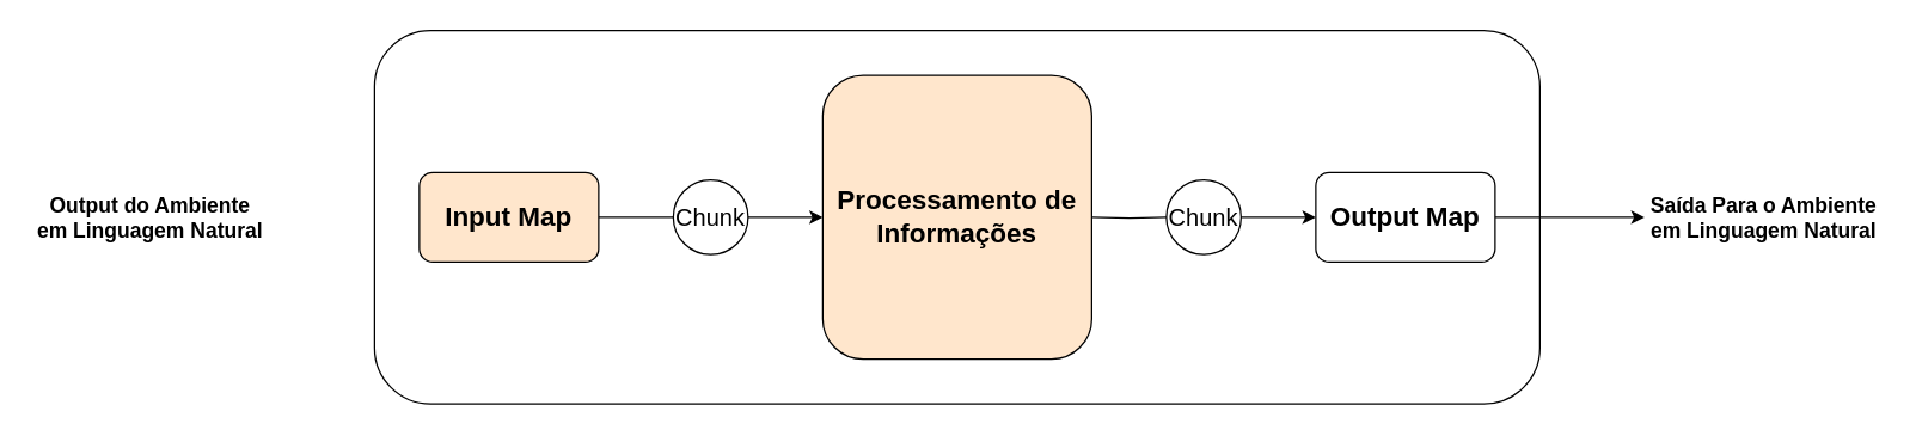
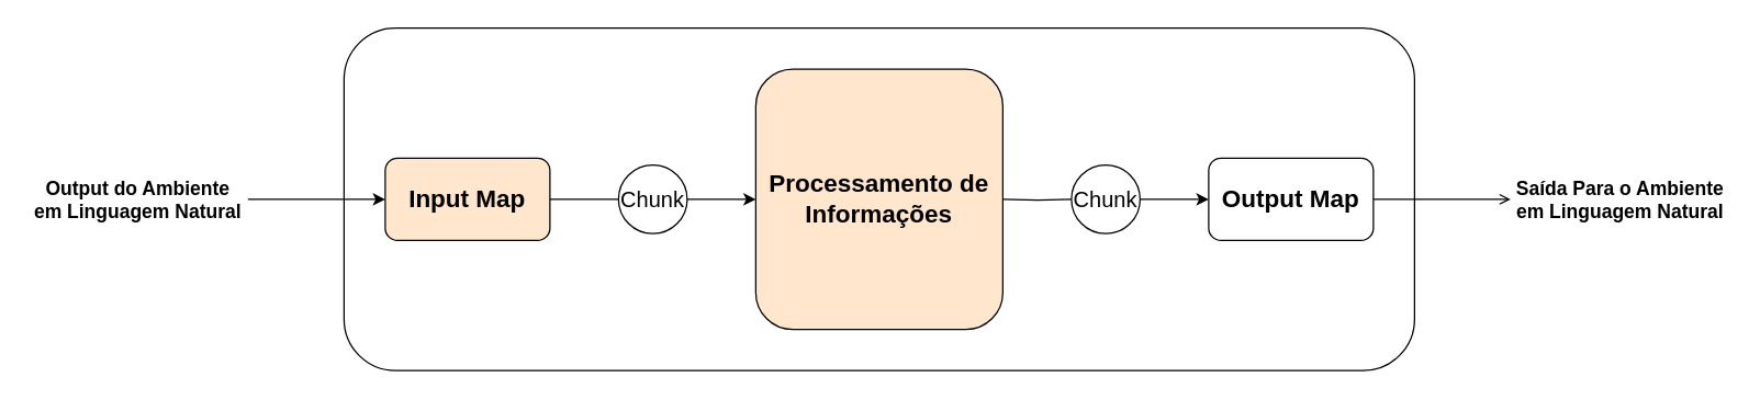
  <mxCell id="0" />
  <mxCell id="1" parent="0" />
  <mxCell id="2" value="" style="rounded=1;whiteSpace=wrap;html=1;" vertex="1" parent="1"><mxGeometry x="250" y="20" width="780" height="250" as="geometry" /></mxCell>
  <mxCell id="3" value="" style="edgeStyle=orthogonalEdgeStyle;rounded=0;orthogonalLoop=1;jettySize=auto;html=1;endArrow=none;startFill=0;" edge="1" parent="1" source="4" target="11"><mxGeometry relative="1" as="geometry" /></mxCell>
  <mxCell id="4" value="&lt;font style=&quot;font-size: 18px;&quot;&gt;Input Map&lt;/font&gt;" style="rounded=1;whiteSpace=wrap;html=1;fontStyle=1;fillColor=#ffe6cc;" vertex="1" parent="1"><mxGeometry x="280" y="115" width="120" height="60" as="geometry" /></mxCell>
  <mxCell id="5" value="&lt;span style=&quot;font-size: 18px;&quot;&gt;&lt;b&gt;Processamento de Informações&lt;/b&gt;&lt;/span&gt;" style="rounded=1;whiteSpace=wrap;html=1;fillColor=#ffe6cc;" vertex="1" parent="1"><mxGeometry x="550" y="50" width="180" height="190" as="geometry" /></mxCell>
- <mxCell id="6" value="" style="edgeStyle=orthogonalEdgeStyle;rounded=0;orthogonalLoop=1;jettySize=auto;html=1;" edge="1" parent="1" source="7" target="15"><mxGeometry relative="1" as="geometry" /></mxCell>
+ <mxCell id="6" value="" style="edgeStyle=orthogonalEdgeStyle;rounded=0;orthogonalLoop=1;jettySize=auto;html=1;endArrow=open;" edge="1" parent="1" source="7" target="15"><mxGeometry relative="1" as="geometry" /></mxCell>
  <mxCell id="7" value="&lt;font style=&quot;font-size: 18px;&quot;&gt;Output Map&lt;/font&gt;" style="rounded=1;whiteSpace=wrap;html=1;fontStyle=1" vertex="1" parent="1"><mxGeometry x="880" y="115" width="120" height="60" as="geometry" /></mxCell>
+ <mxCell id="8" value="" style="edgeStyle=orthogonalEdgeStyle;rounded=0;orthogonalLoop=1;jettySize=auto;html=1;" edge="1" parent="1" source="9" target="4"><mxGeometry relative="1" as="geometry" /></mxCell>
  <mxCell id="9" value="&lt;b&gt;&lt;font style=&quot;font-size: 14px;&quot;&gt;Output do Ambiente em Linguagem Natural&lt;/font&gt;&lt;/b&gt;" style="text;html=1;align=center;verticalAlign=middle;whiteSpace=wrap;rounded=0;" vertex="1" parent="1"><mxGeometry x="20" y="130" width="160" height="30" as="geometry" /></mxCell>
  <mxCell id="10" value="" style="edgeStyle=orthogonalEdgeStyle;rounded=0;orthogonalLoop=1;jettySize=auto;html=1;" edge="1" parent="1" source="11" target="5"><mxGeometry relative="1" as="geometry" /></mxCell>
  <mxCell id="11" value="&lt;font style=&quot;font-size: 16px;&quot;&gt;Chunk&lt;/font&gt;" style="ellipse;whiteSpace=wrap;html=1;aspect=fixed;" vertex="1" parent="1"><mxGeometry x="450" y="120" width="50" height="50" as="geometry" /></mxCell>
  <mxCell id="12" value="" style="edgeStyle=orthogonalEdgeStyle;rounded=0;orthogonalLoop=1;jettySize=auto;html=1;endArrow=none;startFill=0;" edge="1" parent="1" target="14"><mxGeometry relative="1" as="geometry"><mxPoint x="730" y="145" as="sourcePoint" /></mxGeometry></mxCell>
  <mxCell id="13" value="" style="edgeStyle=orthogonalEdgeStyle;rounded=0;orthogonalLoop=1;jettySize=auto;html=1;" edge="1" parent="1" source="14"><mxGeometry relative="1" as="geometry"><mxPoint x="880" y="145" as="targetPoint" /></mxGeometry></mxCell>
  <mxCell id="14" value="&lt;font style=&quot;font-size: 16px;&quot;&gt;Chunk&lt;/font&gt;" style="ellipse;whiteSpace=wrap;html=1;aspect=fixed;" vertex="1" parent="1"><mxGeometry x="780" y="120" width="50" height="50" as="geometry" /></mxCell>
  <mxCell id="15" value="&lt;b&gt;&lt;font style=&quot;font-size: 14px;&quot;&gt;Saída Para o Ambiente em Linguagem Natural&lt;/font&gt;&lt;/b&gt;" style="text;html=1;align=center;verticalAlign=middle;whiteSpace=wrap;rounded=0;" vertex="1" parent="1"><mxGeometry x="1100" y="130" width="160" height="30" as="geometry" /></mxCell>
